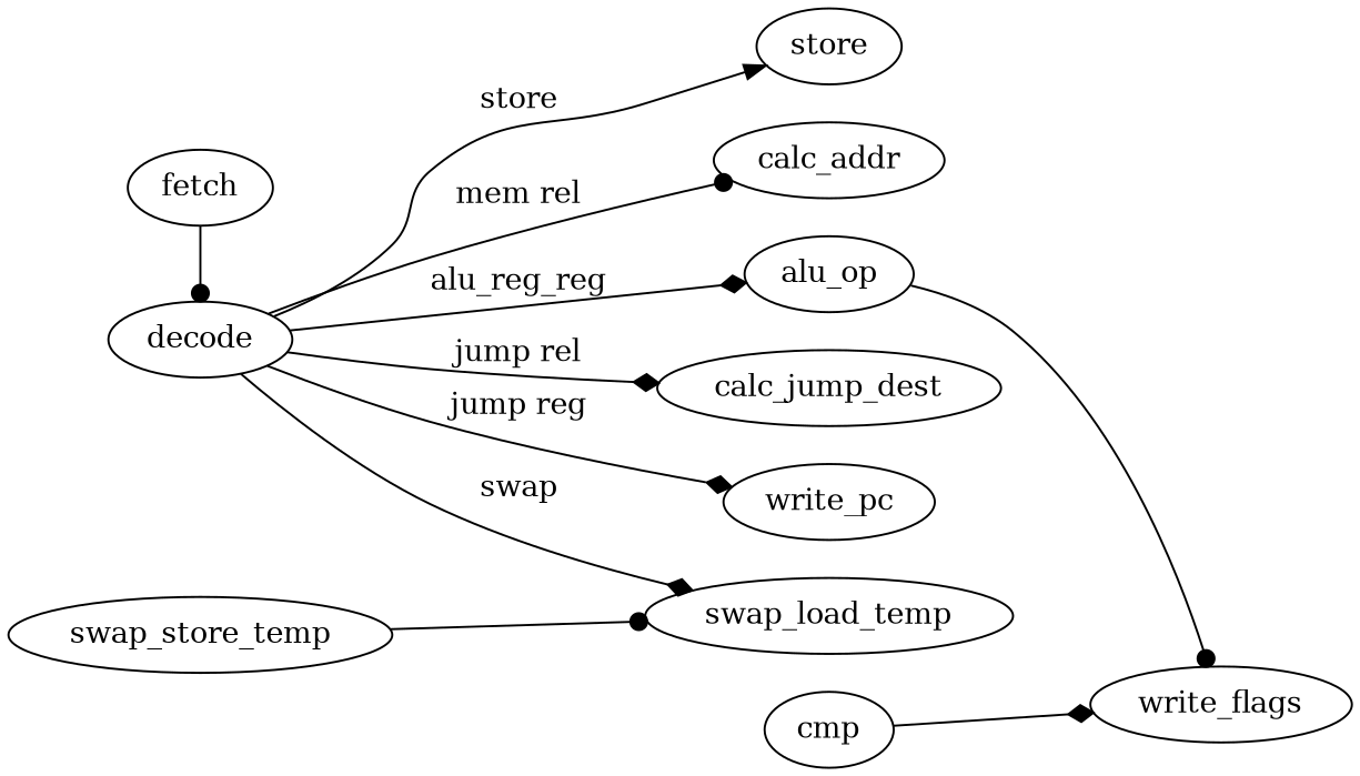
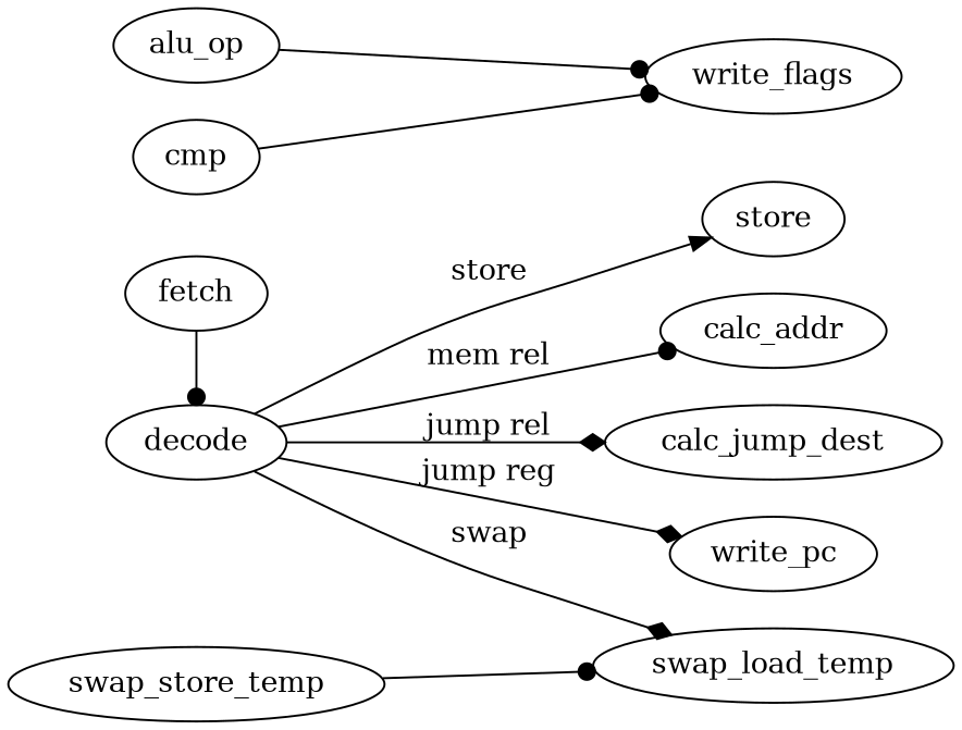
  digraph {
    fontcolor=black
    fontname="Times-Roman"
    fontsize=14
    newrank=true
    rankdir=LR
    node [fontcolor=black fontname="Times-Roman" fontsize=14 shape=ellipse style=solid]
    edge [arrowhead=diamond fontcolor=black fontname="Times-Roman" fontsize=14 style=solid]
    fetch
    decode
    calc_addr
    alu_op
    calc_jump_dest
    write_pc
    swap_load_temp
    swap_store_temp
    write_flags
    store
    cmp
    subgraph sub_1 {
      rank=same
      fetch
      decode
    }
    subgraph sub_2 {
      decode
      calc_addr
    }
    subgraph sub_3 {
      alu_op
    }
    subgraph sub_4 {
      calc_jump_dest
      write_pc
    }
    subgraph sub_5 {
      decode
      swap_load_temp
      swap_store_temp
    }
    subgraph sub_6 {
      calc_addr
      alu_op
      calc_jump_dest
      write_flags
    }
    fetch -> decode [arrowhead=dot]
    decode -> calc_addr [arrowhead=dot label="mem rel"]
-   decode -> alu_op [label=alu_reg_reg]
    decode -> calc_jump_dest [label="jump rel"]
    decode -> write_pc [label="jump reg"]
    decode -> swap_load_temp [label=swap]
    decode -> store [arrowhead=normal label=store]
    alu_op -> write_flags [arrowhead=dot]
    swap_store_temp -> swap_load_temp [arrowhead=dot]
-   cmp -> write_flags
+   cmp -> write_flags [arrowhead=dot]
  }
